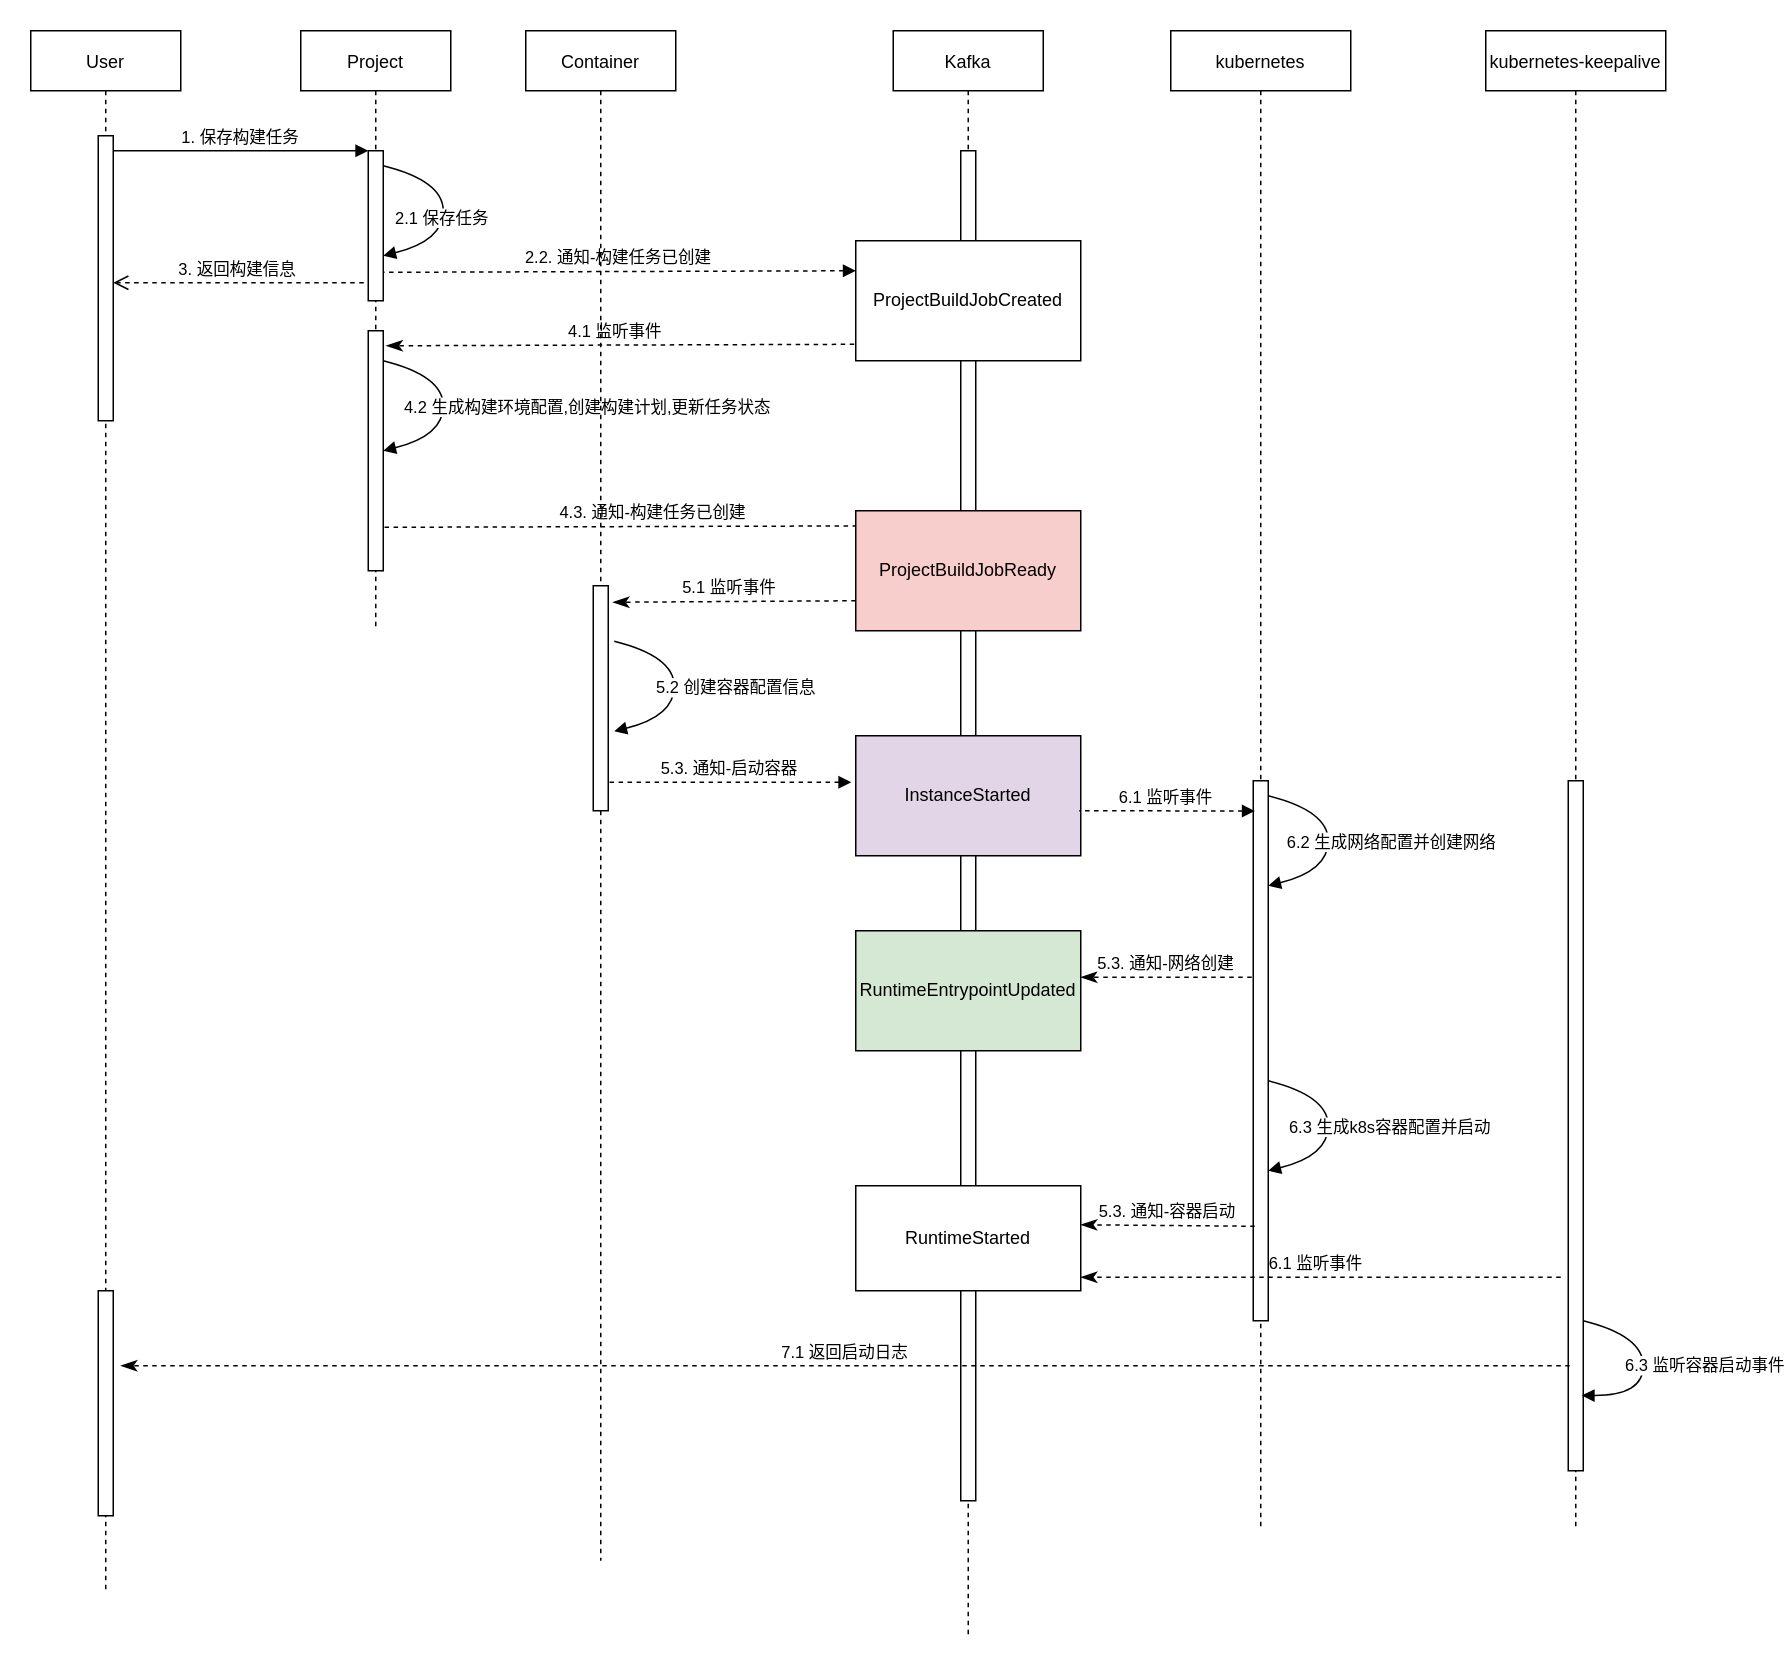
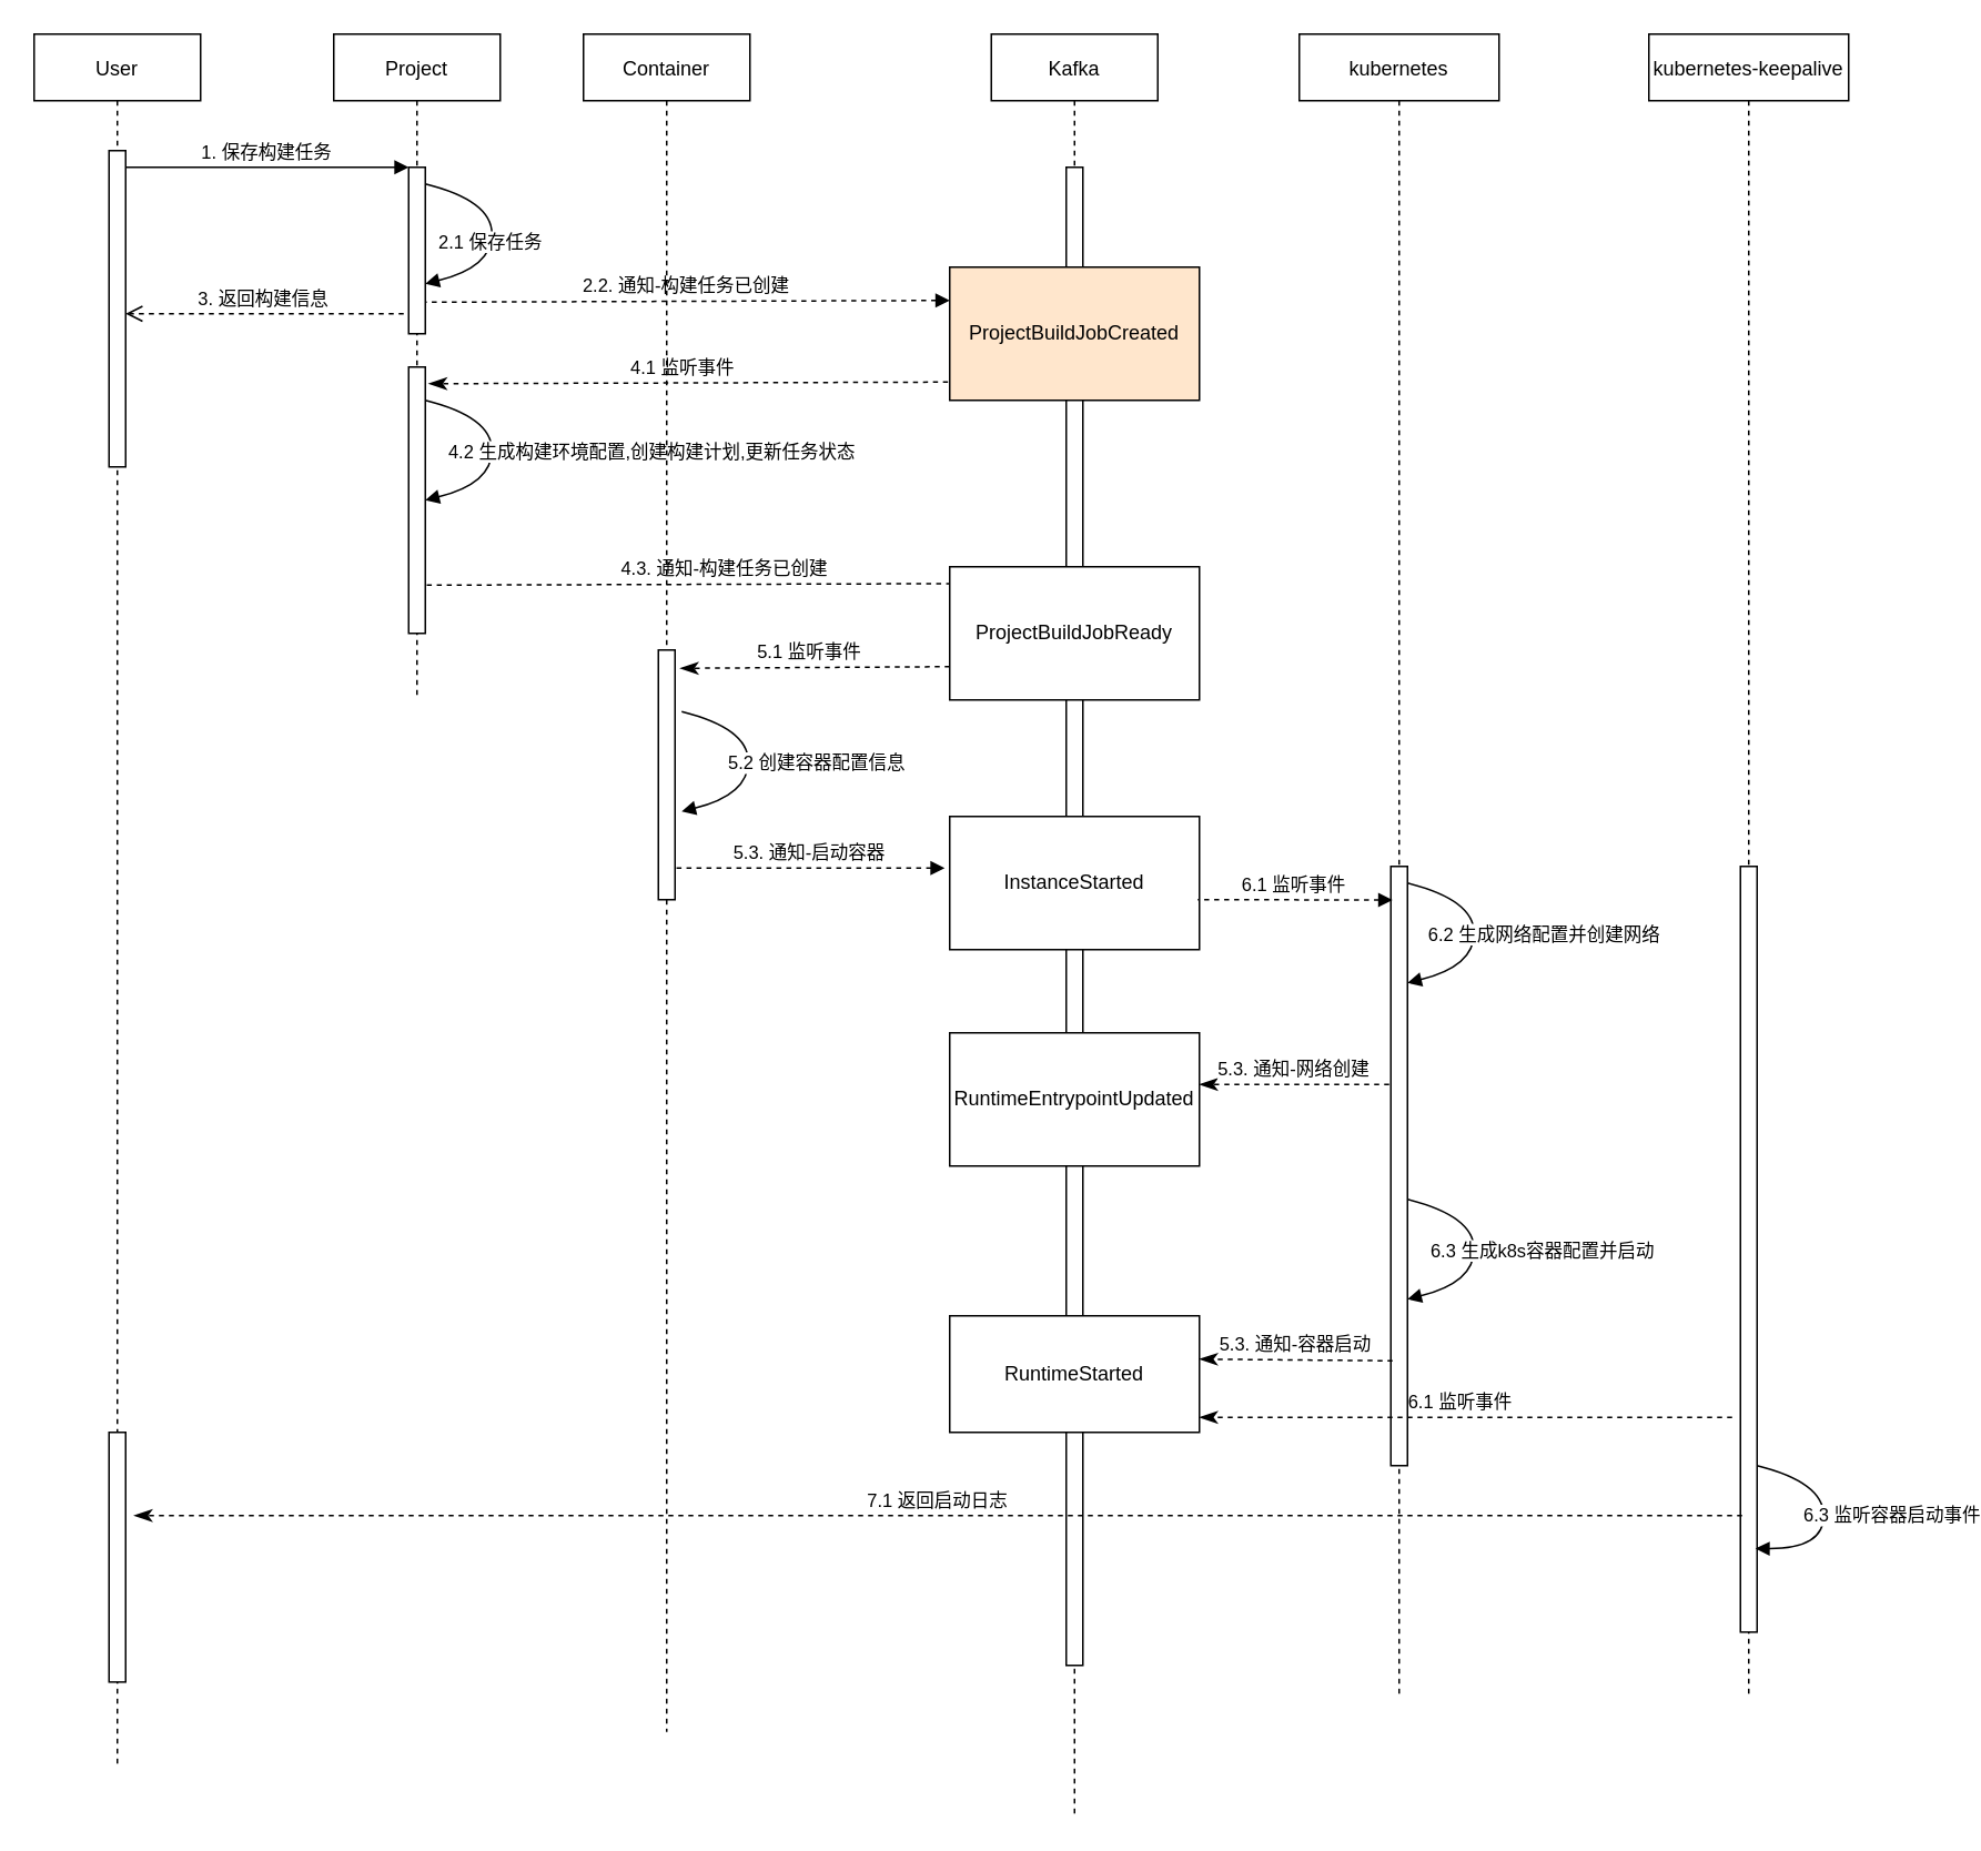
  <mxCell id="0" />
  <mxCell id="1" parent="0" />
  <mxCell id="2" value="User" style="shape=umlLifeline;perimeter=lifelinePerimeter;container=1;collapsible=0;recursiveResize=0;rounded=0;shadow=0;strokeWidth=1;" parent="1" vertex="1"><mxGeometry x="20" y="20" width="100" height="1040" as="geometry" /></mxCell>
  <mxCell id="3" value="" style="points=[];perimeter=orthogonalPerimeter;rounded=0;shadow=0;strokeWidth=1;" parent="2" vertex="1"><mxGeometry x="45" y="70" width="10" height="190" as="geometry" /></mxCell>
  <mxCell id="4" value="" style="points=[];perimeter=orthogonalPerimeter;rounded=0;shadow=0;strokeWidth=1;" vertex="1" parent="2"><mxGeometry x="45" y="840" width="10" height="150" as="geometry" /></mxCell>
  <mxCell id="5" value="Project" style="shape=umlLifeline;perimeter=lifelinePerimeter;container=1;collapsible=0;recursiveResize=0;rounded=0;shadow=0;strokeWidth=1;" parent="1" vertex="1"><mxGeometry x="200" y="20" width="100" height="400" as="geometry" /></mxCell>
  <mxCell id="6" value="" style="points=[];perimeter=orthogonalPerimeter;rounded=0;shadow=0;strokeWidth=1;" parent="5" vertex="1"><mxGeometry x="45" y="80" width="10" height="100" as="geometry" /></mxCell>
  <mxCell id="7" value="" style="points=[];perimeter=orthogonalPerimeter;rounded=0;shadow=0;strokeWidth=1;" vertex="1" parent="5"><mxGeometry x="45" y="200" width="10" height="160" as="geometry" /></mxCell>
  <mxCell id="8" value="3. 返回构建信息" style="verticalAlign=bottom;endArrow=open;dashed=1;endSize=8;shadow=0;strokeWidth=1;" parent="1" edge="1"><mxGeometry relative="1" as="geometry"><mxPoint x="75" y="188" as="targetPoint" /><mxPoint x="242" y="188" as="sourcePoint" /><Array as="points"><mxPoint x="242" y="188" /><mxPoint x="80" y="188" /></Array></mxGeometry></mxCell>
  <mxCell id="9" value="1. 保存构建任务" style="verticalAlign=bottom;endArrow=block;entryX=0;entryY=0;shadow=0;strokeWidth=1;" parent="1" source="3" target="6" edge="1"><mxGeometry relative="1" as="geometry"><mxPoint x="175" y="100" as="sourcePoint" /></mxGeometry></mxCell>
  <mxCell id="10" value="2.2. 通知-构建任务已创建" style="verticalAlign=bottom;endArrow=none;dashed=1;endSize=8;shadow=0;strokeWidth=1;endFill=0;startArrow=block;startFill=1;exitX=0;exitY=0.25;exitDx=0;exitDy=0;" edge="1" parent="1" source="17"><mxGeometry relative="1" as="geometry"><mxPoint x="255" y="181.04" as="targetPoint" /><mxPoint x="685" y="181.04" as="sourcePoint" /><Array as="points" /></mxGeometry></mxCell>
  <mxCell id="11" value="Kafka" style="shape=umlLifeline;perimeter=lifelinePerimeter;container=1;collapsible=0;recursiveResize=0;rounded=0;shadow=0;strokeWidth=1;" vertex="1" parent="1"><mxGeometry x="595" y="20" width="100" height="1070" as="geometry" /></mxCell>
  <mxCell id="12" value="" style="points=[];perimeter=orthogonalPerimeter;rounded=0;shadow=0;strokeWidth=1;" vertex="1" parent="11"><mxGeometry x="45" y="80" width="10" height="900" as="geometry" /></mxCell>
  <mxCell id="13" style="edgeStyle=none;rounded=0;orthogonalLoop=1;jettySize=auto;html=1;startArrow=block;startFill=1;endArrow=none;endFill=0;endSize=6;" edge="1" parent="11" source="12" target="12"><mxGeometry relative="1" as="geometry" /></mxCell>
  <mxCell id="14" value="4.1 监听事件  " style="verticalAlign=bottom;endArrow=classicThin;dashed=1;endSize=8;shadow=0;strokeWidth=1;endFill=1;startArrow=none;startFill=0;exitX=-0.007;exitY=0.863;exitDx=0;exitDy=0;exitPerimeter=0;" edge="1" parent="1" source="17"><mxGeometry relative="1" as="geometry"><mxPoint x="257" y="230" as="targetPoint" /><mxPoint x="680" y="230" as="sourcePoint" /><Array as="points"><mxPoint x="262" y="230" /></Array></mxGeometry></mxCell>
  <mxCell id="15" value="" style="curved=1;endArrow=none;html=1;endFill=0;startArrow=block;startFill=1;" edge="1" parent="1"><mxGeometry width="50" height="50" relative="1" as="geometry"><mxPoint x="255" y="170" as="sourcePoint" /><mxPoint x="255" y="110" as="targetPoint" /><Array as="points"><mxPoint x="295" y="160" /><mxPoint x="295" y="120" /></Array></mxGeometry></mxCell>
  <mxCell id="16" value="2.1 保存任务" style="edgeLabel;html=1;align=center;verticalAlign=middle;resizable=0;points=[];" vertex="1" connectable="0" parent="15"><mxGeometry x="-0.065" y="2" relative="1" as="geometry"><mxPoint as="offset" /></mxGeometry></mxCell>
- <mxCell id="17" value="ProjectBuildJobCreated" style="whiteSpace=wrap;html=1;" vertex="1" parent="1"><mxGeometry x="570" y="160" width="150" height="80" as="geometry" /></mxCell>
+ <mxCell id="17" value="ProjectBuildJobCreated" style="whiteSpace=wrap;html=1;fillColor=#ffe6cc;" vertex="1" parent="1"><mxGeometry x="570" y="160" width="150" height="80" as="geometry" /></mxCell>
  <mxCell id="18" value="" style="curved=1;endArrow=none;html=1;endFill=0;startArrow=block;startFill=1;" edge="1" parent="1"><mxGeometry width="50" height="50" relative="1" as="geometry"><mxPoint x="255" y="300" as="sourcePoint" /><mxPoint x="255" y="240" as="targetPoint" /><Array as="points"><mxPoint x="295" y="290" /><mxPoint x="295" y="250" /></Array></mxGeometry></mxCell>
  <mxCell id="19" value="4.2 生成构建环境配置,创建构建计划,更新任务状态" style="edgeLabel;html=1;align=center;verticalAlign=middle;resizable=0;points=[];" vertex="1" connectable="0" parent="18"><mxGeometry x="-0.065" y="2" relative="1" as="geometry"><mxPoint x="97" y="-4.23" as="offset" /></mxGeometry></mxCell>
  <mxCell id="20" value="4.3. 通知-构建任务已创建" style="verticalAlign=bottom;endArrow=none;dashed=1;endSize=8;shadow=0;strokeWidth=1;endFill=0;startArrow=block;startFill=1;exitX=0;exitY=0.25;exitDx=0;exitDy=0;" edge="1" parent="1"><mxGeometry relative="1" as="geometry"><mxPoint x="255" y="351.04" as="targetPoint" /><mxPoint x="615" y="350" as="sourcePoint" /><Array as="points" /></mxGeometry></mxCell>
- <mxCell id="21" value="ProjectBuildJobReady" style="whiteSpace=wrap;html=1;fillColor=#f8cecc;" vertex="1" parent="1"><mxGeometry x="570" y="340" width="150" height="80" as="geometry" /></mxCell>
+ <mxCell id="21" value="ProjectBuildJobReady" style="whiteSpace=wrap;html=1;" vertex="1" parent="1"><mxGeometry x="570" y="340" width="150" height="80" as="geometry" /></mxCell>
  <mxCell id="22" value="Container" style="shape=umlLifeline;perimeter=lifelinePerimeter;container=1;collapsible=0;recursiveResize=0;rounded=0;shadow=0;strokeWidth=1;" vertex="1" parent="1"><mxGeometry x="350" y="20" width="100" height="1020" as="geometry" /></mxCell>
  <mxCell id="23" value="" style="points=[];perimeter=orthogonalPerimeter;rounded=0;shadow=0;strokeWidth=1;" vertex="1" parent="22"><mxGeometry x="45" y="370" width="10" height="150" as="geometry" /></mxCell>
  <mxCell id="24" value="5.1 监听事件  " style="verticalAlign=bottom;endArrow=classicThin;dashed=1;endSize=8;shadow=0;strokeWidth=1;endFill=1;startArrow=none;startFill=0;exitX=0;exitY=0.75;exitDx=0;exitDy=0;" edge="1" parent="1" source="21"><mxGeometry relative="1" as="geometry"><mxPoint x="408.05" y="400.96" as="targetPoint" /><mxPoint x="610" y="401" as="sourcePoint" /><Array as="points"><mxPoint x="413.05" y="400.96" /></Array></mxGeometry></mxCell>
  <mxCell id="25" value="" style="curved=1;endArrow=none;html=1;endFill=0;startArrow=block;startFill=1;" edge="1" parent="1"><mxGeometry width="50" height="50" relative="1" as="geometry"><mxPoint x="409" y="487" as="sourcePoint" /><mxPoint x="409" y="427" as="targetPoint" /><Array as="points"><mxPoint x="449" y="477" /><mxPoint x="449" y="437" /></Array></mxGeometry></mxCell>
  <mxCell id="26" value="5.2 创建容器配置信息" style="edgeLabel;html=1;align=center;verticalAlign=middle;resizable=0;points=[];" vertex="1" connectable="0" parent="25"><mxGeometry x="-0.065" y="2" relative="1" as="geometry"><mxPoint x="42" y="-4.23" as="offset" /></mxGeometry></mxCell>
  <mxCell id="27" value="5.3. 通知-启动容器" style="verticalAlign=bottom;endArrow=none;dashed=1;endSize=8;shadow=0;strokeWidth=1;endFill=0;startArrow=block;startFill=1;exitX=-0.02;exitY=0.388;exitDx=0;exitDy=0;exitPerimeter=0;" edge="1" parent="1" source="28"><mxGeometry relative="1" as="geometry"><mxPoint x="405" y="521.04" as="targetPoint" /><mxPoint x="680" y="521" as="sourcePoint" /><Array as="points" /></mxGeometry></mxCell>
- <mxCell id="28" value="InstanceStarted" style="whiteSpace=wrap;html=1;fillColor=#e1d5e7;" vertex="1" parent="1"><mxGeometry x="570" y="490" width="150" height="80" as="geometry" /></mxCell>
+ <mxCell id="28" value="InstanceStarted" style="whiteSpace=wrap;html=1;" vertex="1" parent="1"><mxGeometry x="570" y="490" width="150" height="80" as="geometry" /></mxCell>
  <mxCell id="29" value="kubernetes" style="shape=umlLifeline;perimeter=lifelinePerimeter;container=1;collapsible=0;recursiveResize=0;rounded=0;shadow=0;strokeWidth=1;" vertex="1" parent="1"><mxGeometry x="780" y="20" width="120" height="1000" as="geometry" /></mxCell>
  <mxCell id="30" value="" style="points=[];perimeter=orthogonalPerimeter;rounded=0;shadow=0;strokeWidth=1;" vertex="1" parent="29"><mxGeometry x="55" y="500" width="10" height="360" as="geometry" /></mxCell>
  <mxCell id="31" value="6.1 监听事件" style="verticalAlign=bottom;endArrow=none;dashed=1;endSize=8;shadow=0;strokeWidth=1;endFill=0;startArrow=block;startFill=1;exitX=0.1;exitY=0.056;exitDx=0;exitDy=0;exitPerimeter=0;" edge="1" parent="29" source="30"><mxGeometry relative="1" as="geometry"><mxPoint x="-61" y="520" as="targetPoint" /><mxPoint x="48" y="522.12" as="sourcePoint" /><Array as="points" /></mxGeometry></mxCell>
  <mxCell id="32" value="" style="curved=1;endArrow=none;html=1;endFill=0;startArrow=block;startFill=1;" edge="1" parent="1"><mxGeometry width="50" height="50" relative="1" as="geometry"><mxPoint x="845" y="590" as="sourcePoint" /><mxPoint x="845" y="530" as="targetPoint" /><Array as="points"><mxPoint x="885" y="580" /><mxPoint x="885" y="540" /></Array></mxGeometry></mxCell>
  <mxCell id="33" value="6.2 生成网络配置并创建网络" style="edgeLabel;html=1;align=center;verticalAlign=middle;resizable=0;points=[];" vertex="1" connectable="0" parent="32"><mxGeometry x="-0.065" y="2" relative="1" as="geometry"><mxPoint x="43" y="-4.23" as="offset" /></mxGeometry></mxCell>
  <mxCell id="34" value="" style="curved=1;endArrow=none;html=1;endFill=0;startArrow=block;startFill=1;" edge="1" parent="1"><mxGeometry width="50" height="50" relative="1" as="geometry"><mxPoint x="845" y="780" as="sourcePoint" /><mxPoint x="845" y="720" as="targetPoint" /><Array as="points"><mxPoint x="885" y="770" /><mxPoint x="885" y="730" /></Array></mxGeometry></mxCell>
  <mxCell id="35" value="6.3 生成k8s容器配置并启动" style="edgeLabel;html=1;align=center;verticalAlign=middle;resizable=0;points=[];" vertex="1" connectable="0" parent="34"><mxGeometry x="-0.065" y="2" relative="1" as="geometry"><mxPoint x="42" y="-4.23" as="offset" /></mxGeometry></mxCell>
- <mxCell id="36" value="RuntimeEntrypointUpdated" style="whiteSpace=wrap;html=1;fillColor=#d5e8d4;" vertex="1" parent="1"><mxGeometry x="570" y="620" width="150" height="80" as="geometry" /></mxCell>
+ <mxCell id="36" value="RuntimeEntrypointUpdated" style="whiteSpace=wrap;html=1;" vertex="1" parent="1"><mxGeometry x="570" y="620" width="150" height="80" as="geometry" /></mxCell>
  <mxCell id="37" value="5.3. 通知-网络创建" style="verticalAlign=bottom;endArrow=classicThin;dashed=1;endSize=8;shadow=0;strokeWidth=1;endFill=1;startArrow=none;startFill=0;" edge="1" parent="1"><mxGeometry relative="1" as="geometry"><mxPoint x="720" y="650.96" as="targetPoint" /><mxPoint x="834" y="651" as="sourcePoint" /><Array as="points"><mxPoint x="725" y="650.96" /></Array></mxGeometry></mxCell>
  <mxCell id="38" value="RuntimeStarted" style="whiteSpace=wrap;html=1;" vertex="1" parent="1"><mxGeometry x="570" y="790" width="150" height="70" as="geometry" /></mxCell>
  <mxCell id="39" value="5.3. 通知-容器启动" style="verticalAlign=bottom;endArrow=classicThin;dashed=1;endSize=8;shadow=0;strokeWidth=1;endFill=1;startArrow=none;startFill=0;exitX=0.1;exitY=0.825;exitDx=0;exitDy=0;exitPerimeter=0;" edge="1" parent="1" source="30"><mxGeometry relative="1" as="geometry"><mxPoint x="720" y="816" as="targetPoint" /><mxPoint x="830" y="816.04" as="sourcePoint" /></mxGeometry></mxCell>
  <mxCell id="40" value="kubernetes-keepalive" style="shape=umlLifeline;perimeter=lifelinePerimeter;container=1;collapsible=0;recursiveResize=0;rounded=0;shadow=0;strokeWidth=1;" vertex="1" parent="1"><mxGeometry x="990" y="20" width="120" height="1000" as="geometry" /></mxCell>
  <mxCell id="41" value="" style="points=[];perimeter=orthogonalPerimeter;rounded=0;shadow=0;strokeWidth=1;" vertex="1" parent="40"><mxGeometry x="55" y="500" width="10" height="460" as="geometry" /></mxCell>
  <mxCell id="42" value="6.1 监听事件  " style="verticalAlign=bottom;endArrow=classicThin;dashed=1;endSize=8;shadow=0;strokeWidth=1;endFill=1;startArrow=none;startFill=0;" edge="1" parent="1"><mxGeometry relative="1" as="geometry"><mxPoint x="720" y="850.96" as="targetPoint" /><mxPoint x="1040" y="851" as="sourcePoint" /></mxGeometry></mxCell>
  <mxCell id="43" value="" style="curved=1;endArrow=none;html=1;endFill=0;startArrow=block;startFill=1;exitX=0.9;exitY=0.891;exitDx=0;exitDy=0;exitPerimeter=0;" edge="1" parent="1" source="41"><mxGeometry width="50" height="50" relative="1" as="geometry"><mxPoint x="1055" y="940" as="sourcePoint" /><mxPoint x="1055" y="880" as="targetPoint" /><Array as="points"><mxPoint x="1095" y="930" /><mxPoint x="1095" y="890" /></Array></mxGeometry></mxCell>
  <mxCell id="44" value="6.3 监听容器启动事件" style="edgeLabel;html=1;align=center;verticalAlign=middle;resizable=0;points=[];" vertex="1" connectable="0" parent="43"><mxGeometry x="-0.065" y="2" relative="1" as="geometry"><mxPoint x="42" y="-4.23" as="offset" /></mxGeometry></mxCell>
  <mxCell id="45" value="7.1 返回启动日志" style="verticalAlign=bottom;endArrow=classicThin;dashed=1;endSize=8;shadow=0;strokeWidth=1;endFill=1;startArrow=none;startFill=0;exitX=0.1;exitY=0.848;exitDx=0;exitDy=0;exitPerimeter=0;" edge="1" parent="1" source="41"><mxGeometry relative="1" as="geometry"><mxPoint x="80" y="910" as="targetPoint" /><mxPoint x="734.5" y="907.96" as="sourcePoint" /></mxGeometry></mxCell>
